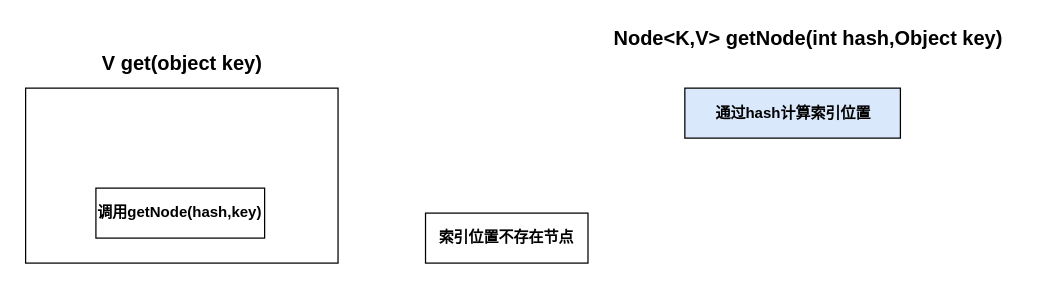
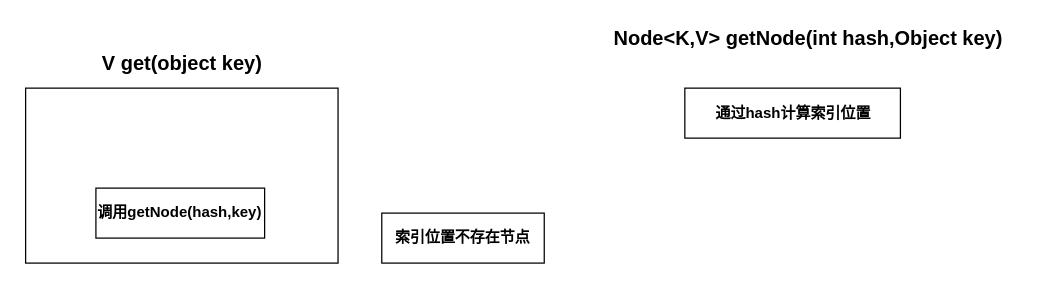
  <mxCell id="0" />
  <mxCell id="1" parent="0" />
  <mxCell id="2" value="" style="rounded=0;whiteSpace=wrap;html=1;" parent="1" vertex="1"><mxGeometry x="20" y="70" width="250" height="140" as="geometry" /></mxCell>
  <mxCell id="3" value="&lt;b&gt;调用getNode(hash,key)&lt;/b&gt;" style="rounded=0;whiteSpace=wrap;html=1;" parent="1" vertex="1"><mxGeometry x="76.25" y="150" width="135" height="40" as="geometry" /></mxCell>
  <mxCell id="4" value="&lt;b&gt;&lt;font style=&quot;font-size: 16px&quot;&gt;V get(object key)&lt;/font&gt;&lt;/b&gt;" style="text;html=1;strokeColor=none;fillColor=none;align=center;verticalAlign=middle;whiteSpace=wrap;rounded=0;" parent="1" vertex="1"><mxGeometry x="67.5" y="40" width="155" height="20" as="geometry" /></mxCell>
- <mxCell id="5" value="&lt;b&gt;通过hash计算索引位置&lt;/b&gt;" style="rounded=0;whiteSpace=wrap;html=1;fillColor=#dae8fc;" parent="1" vertex="1"><mxGeometry x="547.5" y="70" width="172.5" height="40" as="geometry" /></mxCell>
- <mxCell id="6" value="&lt;b&gt;索引位置不存在节点&lt;/b&gt;" style="rounded=0;whiteSpace=wrap;html=1;" parent="1" vertex="1"><mxGeometry x="340" y="170" width="130" height="40" as="geometry" /></mxCell>
+ <mxCell id="5" value="&lt;b&gt;通过hash计算索引位置&lt;/b&gt;" style="rounded=0;whiteSpace=wrap;html=1;" parent="1" vertex="1"><mxGeometry x="547.5" y="70" width="172.5" height="40" as="geometry" /></mxCell>
+ <mxCell id="6" value="&lt;b&gt;索引位置不存在节点&lt;/b&gt;" style="rounded=0;whiteSpace=wrap;html=1;" parent="1" vertex="1"><mxGeometry x="305" y="170" width="130" height="40" as="geometry" /></mxCell>
  <mxCell id="7" value="&lt;b&gt;&lt;font style=&quot;font-size: 16px&quot;&gt;Node&amp;lt;K,V&amp;gt; getNode(int hash,Object key)&lt;/font&gt;&lt;/b&gt;" style="text;html=1;strokeColor=none;fillColor=none;align=center;verticalAlign=middle;whiteSpace=wrap;rounded=0;" parent="1" vertex="1"><mxGeometry x="470" y="20" width="352.5" height="20" as="geometry" /></mxCell>
